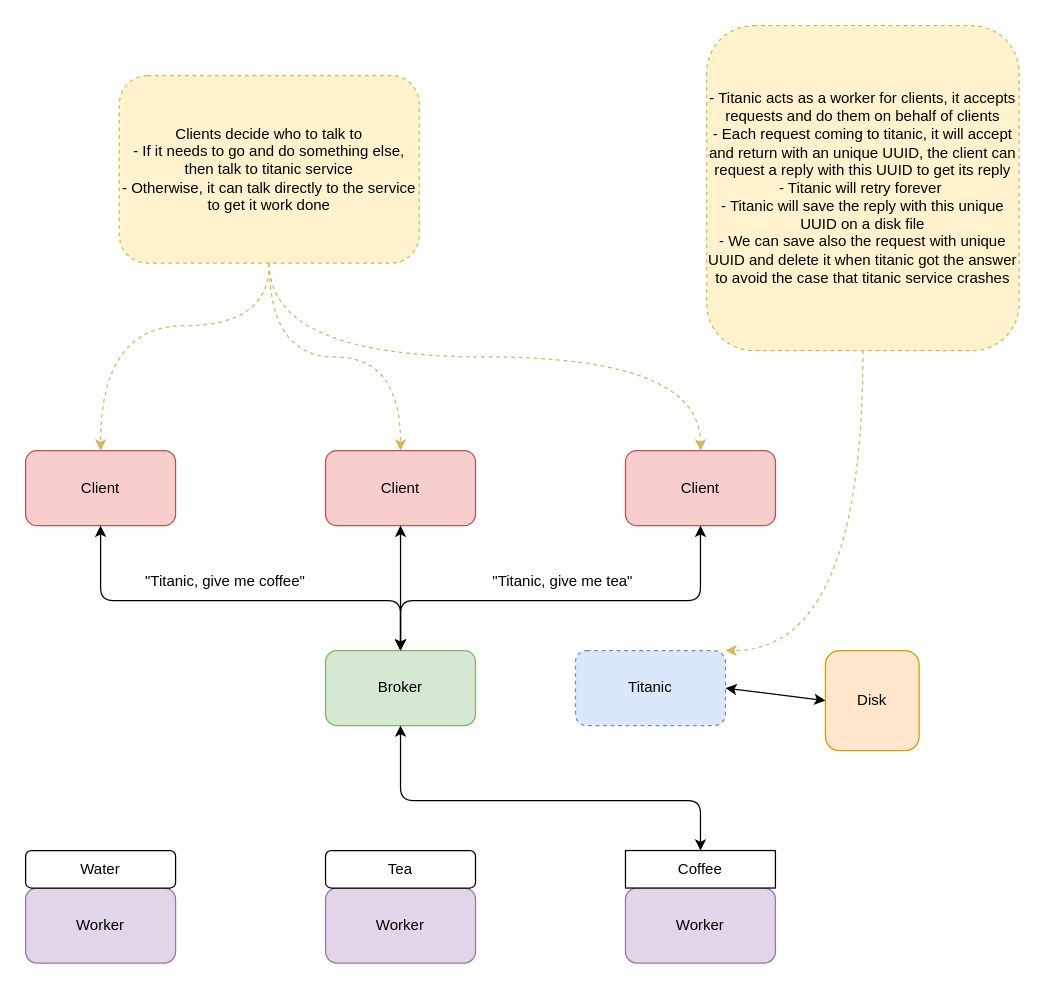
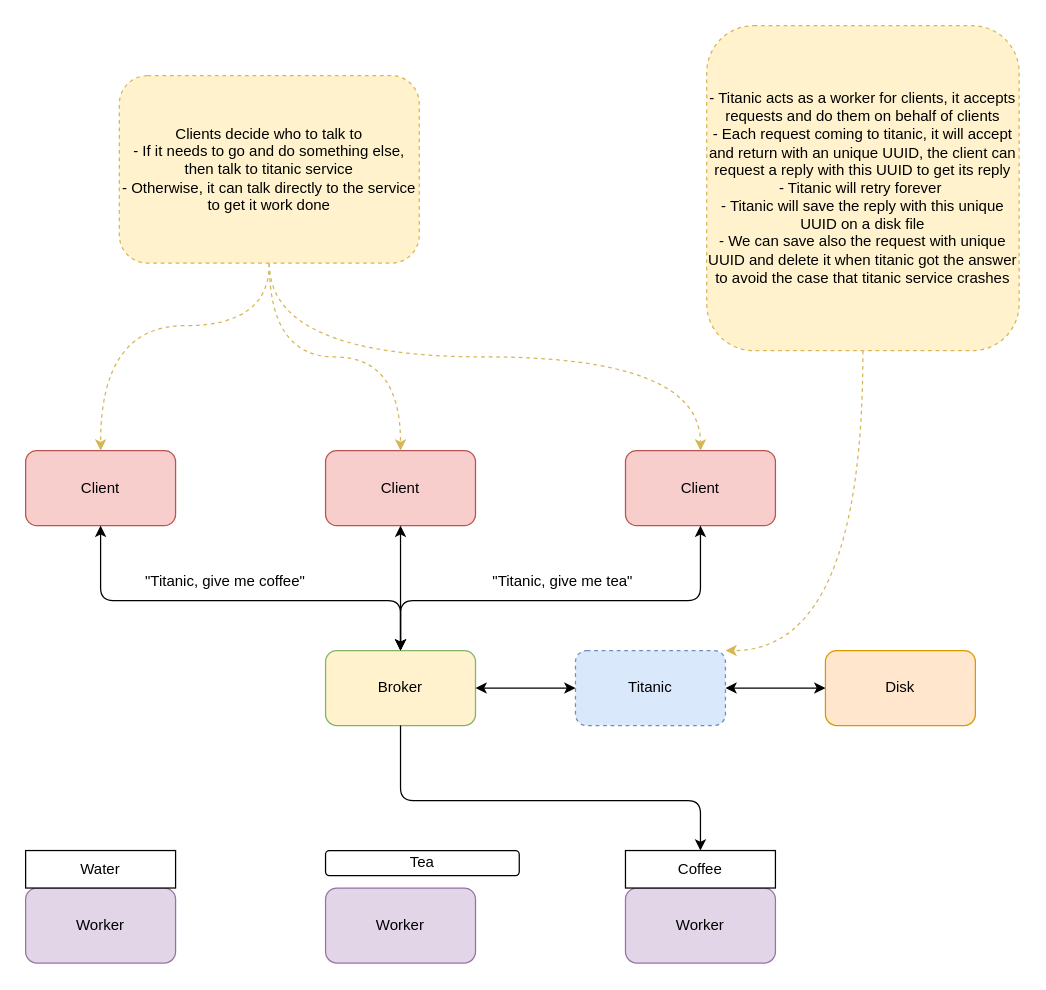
  <mxCell id="0" />
  <mxCell id="1" parent="0" />
  <mxCell id="2" value="Client" style="rounded=1;whiteSpace=wrap;html=1;fillColor=#f8cecc;strokeColor=#b85450;" vertex="1" parent="1"><mxGeometry x="20" y="360" width="120" height="60" as="geometry" /></mxCell>
  <mxCell id="3" value="Client" style="rounded=1;whiteSpace=wrap;html=1;fillColor=#f8cecc;strokeColor=#b85450;" vertex="1" parent="1"><mxGeometry x="260" y="360" width="120" height="60" as="geometry" /></mxCell>
  <mxCell id="4" value="Client" style="rounded=1;whiteSpace=wrap;html=1;fillColor=#f8cecc;strokeColor=#b85450;" vertex="1" parent="1"><mxGeometry x="500" y="360" width="120" height="60" as="geometry" /></mxCell>
- <mxCell id="5" value="Broker" style="rounded=1;whiteSpace=wrap;html=1;fillColor=#d5e8d4;strokeColor=#82b366;" vertex="1" parent="1"><mxGeometry x="260" y="520" width="120" height="60" as="geometry" /></mxCell>
+ <mxCell id="5" value="Broker" style="rounded=1;whiteSpace=wrap;html=1;fillColor=#fff2cc;strokeColor=#82b366;" vertex="1" parent="1"><mxGeometry x="260" y="520" width="120" height="60" as="geometry" /></mxCell>
  <mxCell id="6" value="" style="endArrow=classic;startArrow=classic;html=1;rounded=1;exitX=0.5;exitY=1;exitDx=0;exitDy=0;curved=0;entryX=0.5;entryY=0;entryDx=0;entryDy=0;" edge="1" parent="1" source="2" target="5"><mxGeometry width="50" height="50" relative="1" as="geometry"><mxPoint x="300" y="740" as="sourcePoint" /><mxPoint x="320" y="510" as="targetPoint" /><Array as="points"><mxPoint x="80" y="480" /><mxPoint x="320" y="480" /></Array></mxGeometry></mxCell>
  <mxCell id="7" value="" style="endArrow=classic;startArrow=classic;html=1;rounded=0;entryX=0.5;entryY=1;entryDx=0;entryDy=0;exitX=0.5;exitY=0;exitDx=0;exitDy=0;" edge="1" parent="1" source="5" target="3"><mxGeometry width="50" height="50" relative="1" as="geometry"><mxPoint x="300" y="740" as="sourcePoint" /><mxPoint x="350" y="690" as="targetPoint" /></mxGeometry></mxCell>
  <mxCell id="8" value="" style="endArrow=classic;startArrow=classic;html=1;rounded=1;entryX=0.5;entryY=1;entryDx=0;entryDy=0;exitX=0.5;exitY=0;exitDx=0;exitDy=0;curved=0;" edge="1" parent="1" source="5" target="4"><mxGeometry width="50" height="50" relative="1" as="geometry"><mxPoint x="300" y="740" as="sourcePoint" /><mxPoint x="350" y="690" as="targetPoint" /><Array as="points"><mxPoint x="320" y="480" /><mxPoint x="560" y="480" /></Array></mxGeometry></mxCell>
  <mxCell id="9" value="Worker" style="rounded=1;whiteSpace=wrap;html=1;fillColor=#e1d5e7;strokeColor=#9673a6;" vertex="1" parent="1"><mxGeometry x="20" y="710" width="120" height="60" as="geometry" /></mxCell>
- <mxCell id="10" value="Water" style="rounded=1;whiteSpace=wrap;html=1;" vertex="1" parent="1"><mxGeometry x="20" y="680" width="120" height="30" as="geometry" /></mxCell>
+ <mxCell id="10" value="Water" style="whiteSpace=wrap;html=1;rounded=0;" vertex="1" parent="1"><mxGeometry x="20" y="680" width="120" height="30" as="geometry" /></mxCell>
  <mxCell id="11" value="Worker" style="rounded=1;whiteSpace=wrap;html=1;fillColor=#e1d5e7;strokeColor=#9673a6;" vertex="1" parent="1"><mxGeometry x="260" y="710" width="120" height="60" as="geometry" /></mxCell>
- <mxCell id="12" value="Tea" style="rounded=1;whiteSpace=wrap;html=1;" vertex="1" parent="1"><mxGeometry x="260" y="680" width="120" height="30" as="geometry" /></mxCell>
+ <mxCell id="12" value="Tea" style="rounded=1;whiteSpace=wrap;html=1;" vertex="1" parent="1"><mxGeometry x="260" y="680" width="155" height="20" as="geometry" /></mxCell>
  <mxCell id="13" value="Worker" style="rounded=1;whiteSpace=wrap;html=1;fillColor=#e1d5e7;strokeColor=#9673a6;" vertex="1" parent="1"><mxGeometry x="500" y="710" width="120" height="60" as="geometry" /></mxCell>
  <mxCell id="14" value="Coffee" style="whiteSpace=wrap;html=1;rounded=0;" vertex="1" parent="1"><mxGeometry x="500" y="680" width="120" height="30" as="geometry" /></mxCell>
- <mxCell id="15" value="" style="endArrow=classic;startArrow=classic;html=1;rounded=1;entryX=0.5;entryY=1;entryDx=0;entryDy=0;exitX=0.5;exitY=0;exitDx=0;exitDy=0;curved=0;" edge="1" parent="1" source="14" target="5"><mxGeometry width="50" height="50" relative="1" as="geometry"><mxPoint x="280" y="740" as="sourcePoint" /><mxPoint x="330" y="690" as="targetPoint" /><Array as="points"><mxPoint x="560" y="640" /><mxPoint x="320" y="640" /></Array></mxGeometry></mxCell>
+ <mxCell id="15" value="" style="endArrow=none;startArrow=classic;html=1;rounded=1;entryX=0.5;entryY=1;entryDx=0;entryDy=0;exitX=0.5;exitY=0;exitDx=0;exitDy=0;curved=0;" edge="1" parent="1" source="14" target="5"><mxGeometry width="50" height="50" relative="1" as="geometry"><mxPoint x="280" y="740" as="sourcePoint" /><mxPoint x="330" y="690" as="targetPoint" /><Array as="points"><mxPoint x="560" y="640" /><mxPoint x="320" y="640" /></Array></mxGeometry></mxCell>
  <mxCell id="16" value="Titanic" style="rounded=1;whiteSpace=wrap;html=1;fillColor=#dae8fc;strokeColor=#6c8ebf;dashed=1;" vertex="1" parent="1"><mxGeometry x="460" y="520" width="120" height="60" as="geometry" /></mxCell>
- <mxCell id="17" value="Disk" style="rounded=1;whiteSpace=wrap;html=1;fillColor=#ffe6cc;strokeColor=#d79b00;" vertex="1" parent="1"><mxGeometry x="660" y="520" width="75" height="80" as="geometry" /></mxCell>
+ <mxCell id="17" value="Disk" style="rounded=1;whiteSpace=wrap;html=1;fillColor=#ffe6cc;strokeColor=#d79b00;" vertex="1" parent="1"><mxGeometry x="660" y="520" width="120" height="60" as="geometry" /></mxCell>
+ <mxCell id="18" value="" style="endArrow=classic;startArrow=classic;html=1;rounded=0;exitX=1;exitY=0.5;exitDx=0;exitDy=0;entryX=0;entryY=0.5;entryDx=0;entryDy=0;" edge="1" parent="1" source="5" target="16"><mxGeometry width="50" height="50" relative="1" as="geometry"><mxPoint x="450" y="740" as="sourcePoint" /><mxPoint x="500" y="690" as="targetPoint" /></mxGeometry></mxCell>
  <mxCell id="19" value="" style="endArrow=classic;startArrow=classic;html=1;rounded=0;entryX=0;entryY=0.5;entryDx=0;entryDy=0;exitX=1;exitY=0.5;exitDx=0;exitDy=0;" edge="1" parent="1" source="16" target="17"><mxGeometry width="50" height="50" relative="1" as="geometry"><mxPoint x="450" y="740" as="sourcePoint" /><mxPoint x="500" y="690" as="targetPoint" /></mxGeometry></mxCell>
  <mxCell id="20" value="&quot;Titanic, give me coffee&quot;" style="text;html=1;align=center;verticalAlign=middle;whiteSpace=wrap;rounded=0;" vertex="1" parent="1"><mxGeometry x="100" y="450" width="160" height="30" as="geometry" /></mxCell>
  <mxCell id="21" value="&quot;Titanic, give me tea&quot;" style="text;html=1;align=center;verticalAlign=middle;whiteSpace=wrap;rounded=0;" vertex="1" parent="1"><mxGeometry x="370" y="450" width="160" height="30" as="geometry" /></mxCell>
  <mxCell id="22" style="edgeStyle=orthogonalEdgeStyle;rounded=0;orthogonalLoop=1;jettySize=auto;html=1;exitX=0.5;exitY=1;exitDx=0;exitDy=0;entryX=1;entryY=0;entryDx=0;entryDy=0;curved=1;fillColor=#fff2cc;strokeColor=#d6b656;dashed=1;" edge="1" parent="1" source="23" target="16"><mxGeometry relative="1" as="geometry"><Array as="points"><mxPoint x="690" y="520" /></Array></mxGeometry></mxCell>
  <mxCell id="23" value="&lt;div&gt;- Titanic acts as a worker for clients, it accepts requests and do them on behalf of clients&lt;/div&gt;&lt;div&gt;- Each request coming to titanic, it will accept and return with an unique UUID, the client can request a reply with this UUID to get its reply&lt;/div&gt;&lt;div&gt;- Titanic will retry forever&amp;nbsp;&lt;/div&gt;&lt;div&gt;- Titanic will save the reply with this unique UUID on a disk file&lt;/div&gt;&lt;div&gt;- We can save also the request with unique UUID and delete it when titanic got the answer to avoid the case that titanic service crashes&lt;/div&gt;" style="rounded=1;whiteSpace=wrap;html=1;fillColor=#fff2cc;strokeColor=#d6b656;dashed=1;" vertex="1" parent="1"><mxGeometry x="565" y="20" width="250" height="260" as="geometry" /></mxCell>
  <mxCell id="24" style="edgeStyle=orthogonalEdgeStyle;rounded=0;orthogonalLoop=1;jettySize=auto;html=1;exitX=0.5;exitY=1;exitDx=0;exitDy=0;entryX=0.5;entryY=0;entryDx=0;entryDy=0;dashed=1;fillColor=#fff2cc;strokeColor=#d6b656;curved=1;" edge="1" parent="1" source="27" target="2"><mxGeometry relative="1" as="geometry"><Array as="points"><mxPoint x="215" y="260" /><mxPoint x="80" y="260" /></Array></mxGeometry></mxCell>
  <mxCell id="25" style="edgeStyle=orthogonalEdgeStyle;rounded=0;orthogonalLoop=1;jettySize=auto;html=1;exitX=0.5;exitY=1;exitDx=0;exitDy=0;entryX=0.5;entryY=0;entryDx=0;entryDy=0;fillColor=#fff2cc;strokeColor=#d6b656;curved=1;dashed=1;" edge="1" parent="1" source="27" target="3"><mxGeometry relative="1" as="geometry" /></mxCell>
  <mxCell id="26" style="edgeStyle=orthogonalEdgeStyle;rounded=0;orthogonalLoop=1;jettySize=auto;html=1;exitX=0.5;exitY=1;exitDx=0;exitDy=0;entryX=0.5;entryY=0;entryDx=0;entryDy=0;fillColor=#fff2cc;strokeColor=#d6b656;dashed=1;curved=1;" edge="1" parent="1" source="27" target="4"><mxGeometry relative="1" as="geometry" /></mxCell>
  <mxCell id="27" value="&lt;div&gt;Clients decide who to talk to&lt;/div&gt;&lt;div&gt;- If it needs to go and do something else, then talk to titanic service&lt;/div&gt;&lt;div&gt;- Otherwise, it can talk directly to the service to get it work done&lt;/div&gt;" style="rounded=1;whiteSpace=wrap;html=1;fillColor=#fff2cc;strokeColor=#d6b656;dashed=1;" vertex="1" parent="1"><mxGeometry x="95" y="60" width="240" height="150" as="geometry" /></mxCell>
